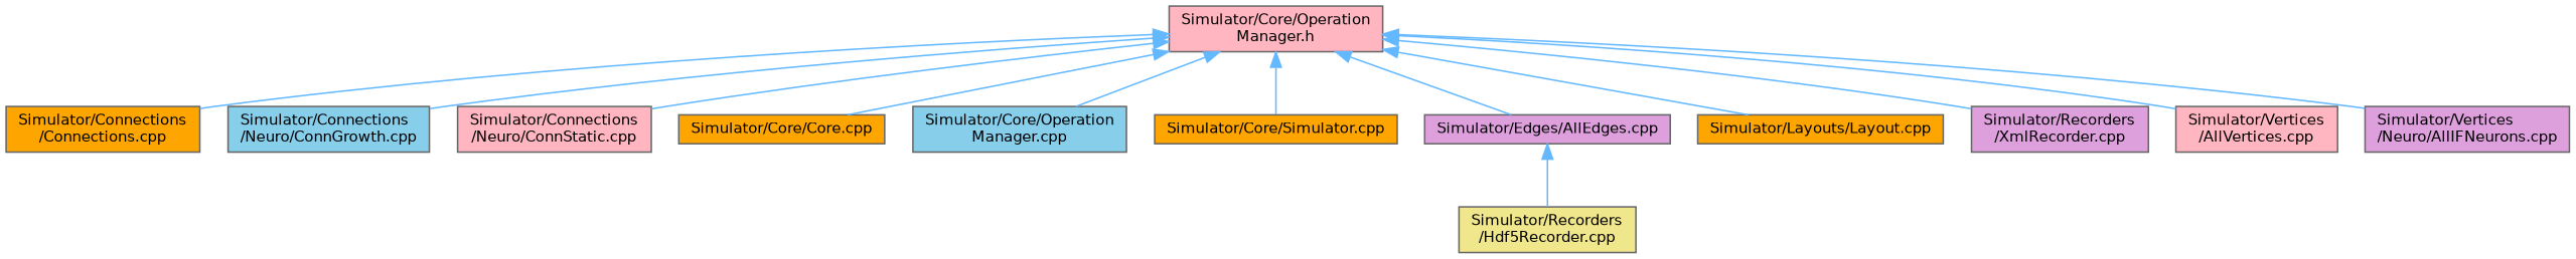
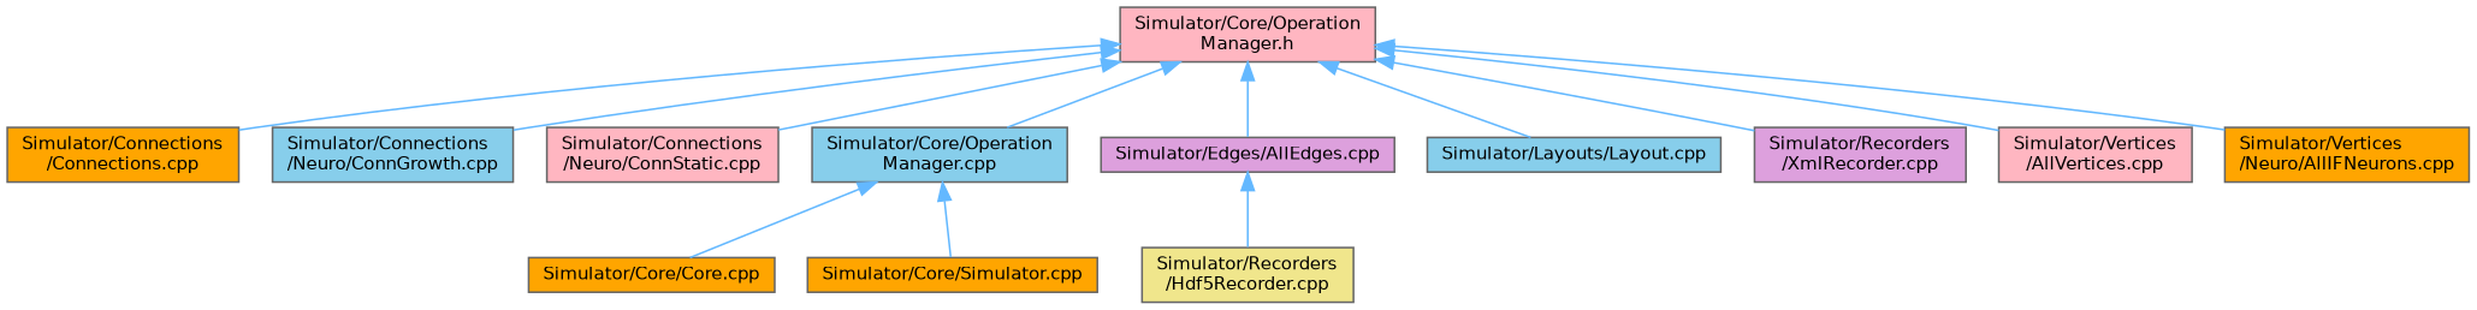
  digraph {
    node [color=grey40 fillcolor=lightpink fontname=Helvetica fontsize=10 shape=box style=filled]
    edge [color=steelblue1 dir=back fontname=Helvetica fontsize=10 labelfontname=Helvetica labelfontsize=10 style=solid]
    n1 [color=gray40 fontcolor=black height=0.2 label="Simulator/Core/Operation\lManager.h" width=0.4]
    n2 [fillcolor=orange height=0.2 label="Simulator/Connections\l/Connections.cpp" width=0.4]
    n3 [fillcolor=skyblue height=0.2 label="Simulator/Connections\l/Neuro/ConnGrowth.cpp" width=0.4]
    n4 [height=0.2 label="Simulator/Connections\l/Neuro/ConnStatic.cpp" width=0.4]
    n5 [fillcolor=orange height=0.2 label="Simulator/Core/Core.cpp" width=0.4]
    n6 [fillcolor=skyblue height=0.2 label="Simulator/Core/Operation\lManager.cpp" width=0.4]
    n7 [fillcolor=orange height=0.2 label="Simulator/Core/Simulator.cpp" width=0.4]
    n8 [fillcolor=plum height=0.2 label="Simulator/Edges/AllEdges.cpp" width=0.4]
-   n9 [fillcolor=orange height=0.2 label="Simulator/Layouts/Layout.cpp" width=0.4]
+   n9 [fillcolor=skyblue height=0.2 label="Simulator/Layouts/Layout.cpp" width=0.4]
    n10 [fillcolor=plum height=0.2 label="Simulator/Recorders\l/XmlRecorder.cpp" width=0.4]
    n11 [height=0.2 label="Simulator/Vertices\l/AllVertices.cpp" width=0.4]
-   n12 [fillcolor=plum height=0.2 label="Simulator/Vertices\l/Neuro/AllIFNeurons.cpp" width=0.4]
+   n12 [fillcolor=orange height=0.2 label="Simulator/Vertices\l/Neuro/AllIFNeurons.cpp" width=0.4]
    n13 [fillcolor=khaki height=0.2 label="Simulator/Recorders\l/Hdf5Recorder.cpp" width=0.4]
    n1 -> n2
    n1 -> n3
    n1 -> n4
-   n1 -> n5
+   n6 -> n5
    n1 -> n6
-   n1 -> n7
+   n6 -> n7
    n1 -> n8
    n1 -> n9
    n1 -> n10
    n1 -> n11
    n1 -> n12
    n8 -> n13
  }
